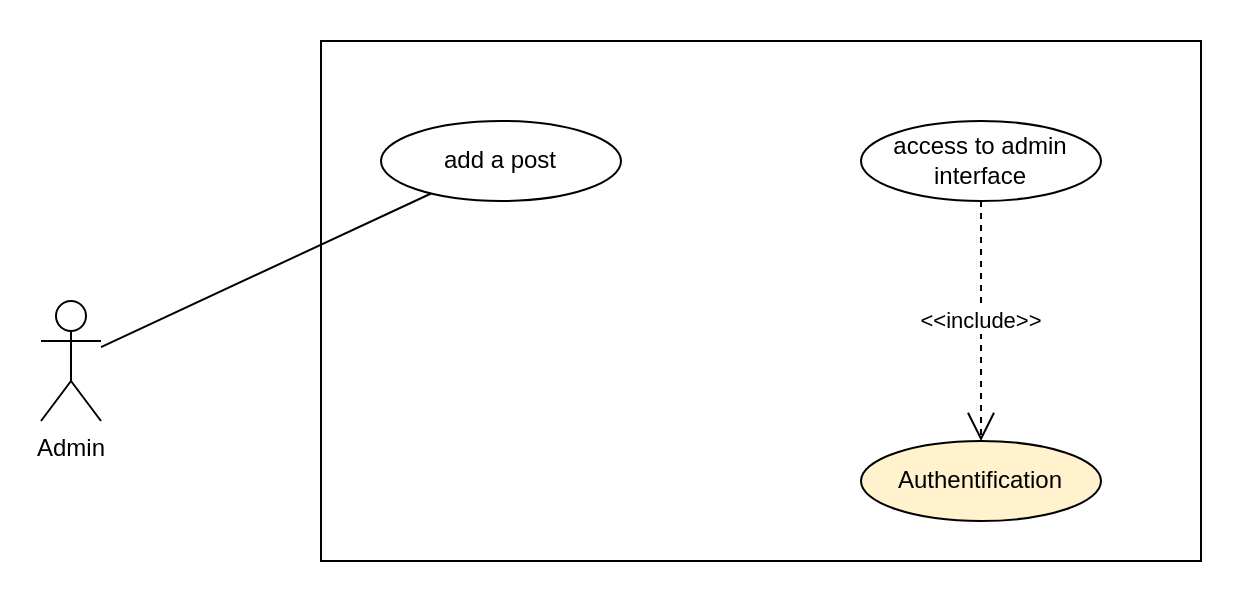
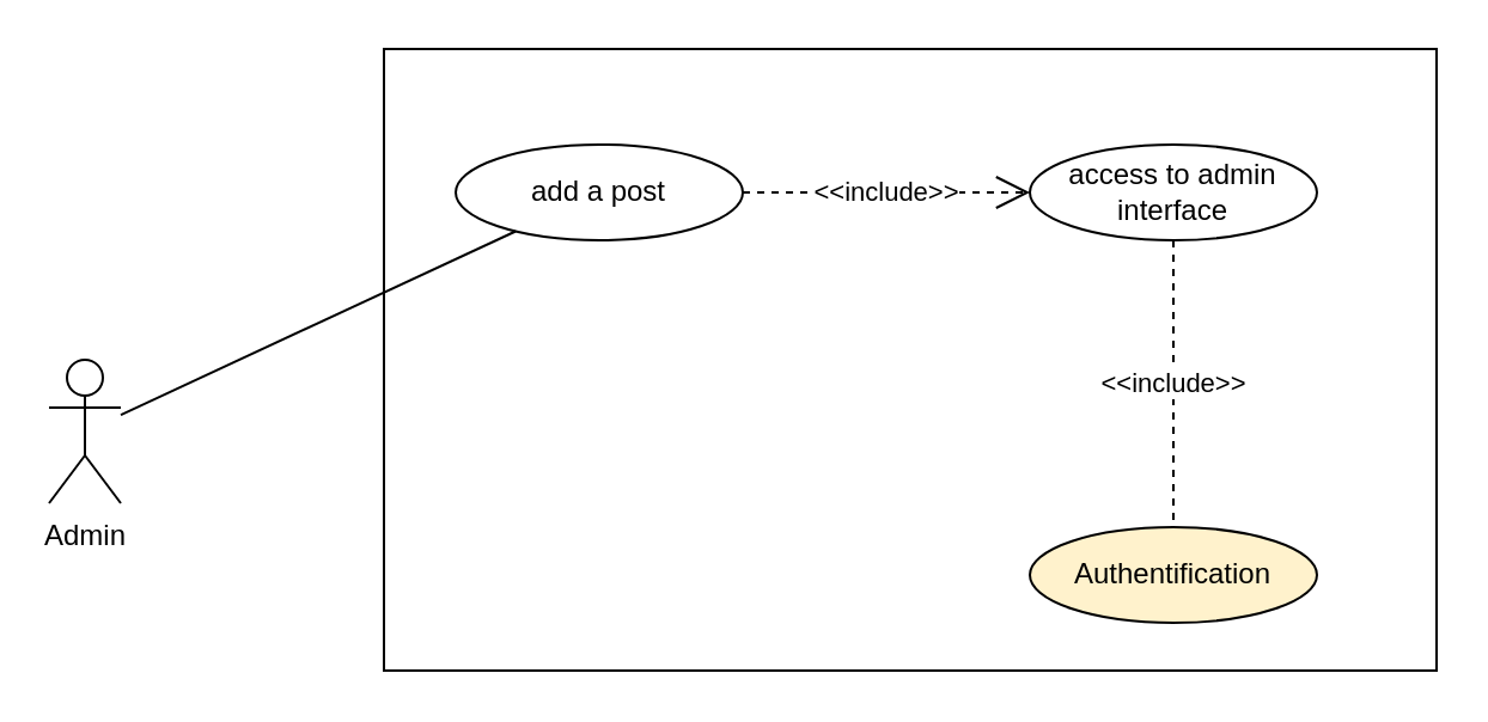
  <mxCell id="0" />
  <mxCell id="1" parent="0" />
  <mxCell id="2" value="" style="rounded=0;whiteSpace=wrap;html=1;" vertex="1" parent="1"><mxGeometry x="160" y="20" width="440" height="260" as="geometry" /></mxCell>
  <mxCell id="3" value="Admin" style="shape=umlActor;verticalLabelPosition=bottom;labelBackgroundColor=#ffffff;verticalAlign=top;html=1;" vertex="1" parent="1"><mxGeometry x="20" y="150" width="30" height="60" as="geometry" /></mxCell>
  <mxCell id="4" value="add a post" style="ellipse;whiteSpace=wrap;html=1;" vertex="1" parent="1"><mxGeometry x="190" y="60" width="120" height="40" as="geometry" /></mxCell>
  <mxCell id="5" value="access to admin interface" style="ellipse;whiteSpace=wrap;html=1;" vertex="1" parent="1"><mxGeometry x="430" y="60" width="120" height="40" as="geometry" /></mxCell>
  <mxCell id="6" value="Authentification" style="ellipse;whiteSpace=wrap;html=1;fillColor=#fff2cc;" vertex="1" parent="1"><mxGeometry x="430" y="220" width="120" height="40" as="geometry" /></mxCell>
- <mxCell id="8" value="&amp;lt;&amp;lt;include&amp;gt;&amp;gt;" style="endArrow=open;endSize=12;dashed=1;html=1;" edge="1" parent="1" source="5" target="6"><mxGeometry width="160" relative="1" as="geometry"><mxPoint x="320" y="90" as="sourcePoint" /><mxPoint x="440" y="90" as="targetPoint" /></mxGeometry></mxCell>
+ <mxCell id="7" value="&amp;lt;&amp;lt;include&amp;gt;&amp;gt;" style="endArrow=open;endSize=12;dashed=1;html=1;" edge="1" parent="1" source="4" target="5"><mxGeometry width="160" relative="1" as="geometry"><mxPoint x="340" y="130" as="sourcePoint" /><mxPoint x="500" y="130" as="targetPoint" /></mxGeometry></mxCell>
+ <mxCell id="8" value="&amp;lt;&amp;lt;include&amp;gt;&amp;gt;" style="endArrow=none;endSize=12;dashed=1;html=1;" edge="1" parent="1" source="5" target="6"><mxGeometry width="160" relative="1" as="geometry"><mxPoint x="320" y="90" as="sourcePoint" /><mxPoint x="440" y="90" as="targetPoint" /></mxGeometry></mxCell>
  <mxCell id="9" value="" style="endArrow=none;html=1;" edge="1" parent="1" source="3" target="4"><mxGeometry width="50" height="50" relative="1" as="geometry"><mxPoint x="70" y="100" as="sourcePoint" /><mxPoint x="120" y="50" as="targetPoint" /></mxGeometry></mxCell>
